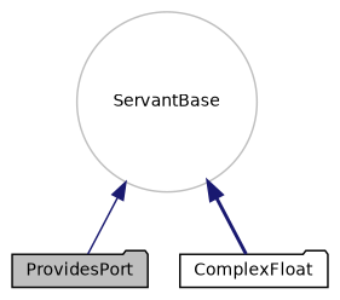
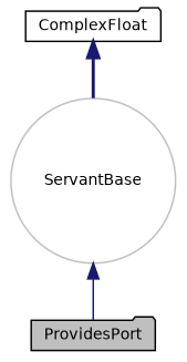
  digraph {
    node [color=black fillcolor=white fontname=Helvetica fontsize=10 shape=folder style=filled]
    edge [color=midnightblue dir=back fontname=Helvetica fontsize=10 labelfontname=Helvetica labelfontsize=10]
    n1 [fillcolor=grey75 fontcolor=black height=0.2 label=ProvidesPort width=0.4]
    n2 [height=0.2 label=ComplexFloat width=0.4]
    n3 [color=grey75 height=0.2 label=ServantBase shape=circle width=0.4]
    n3 -> n1 [style=solid]
-   n3 -> n2 [style=bold]
+   n2 -> n3 [style=bold]
  }
